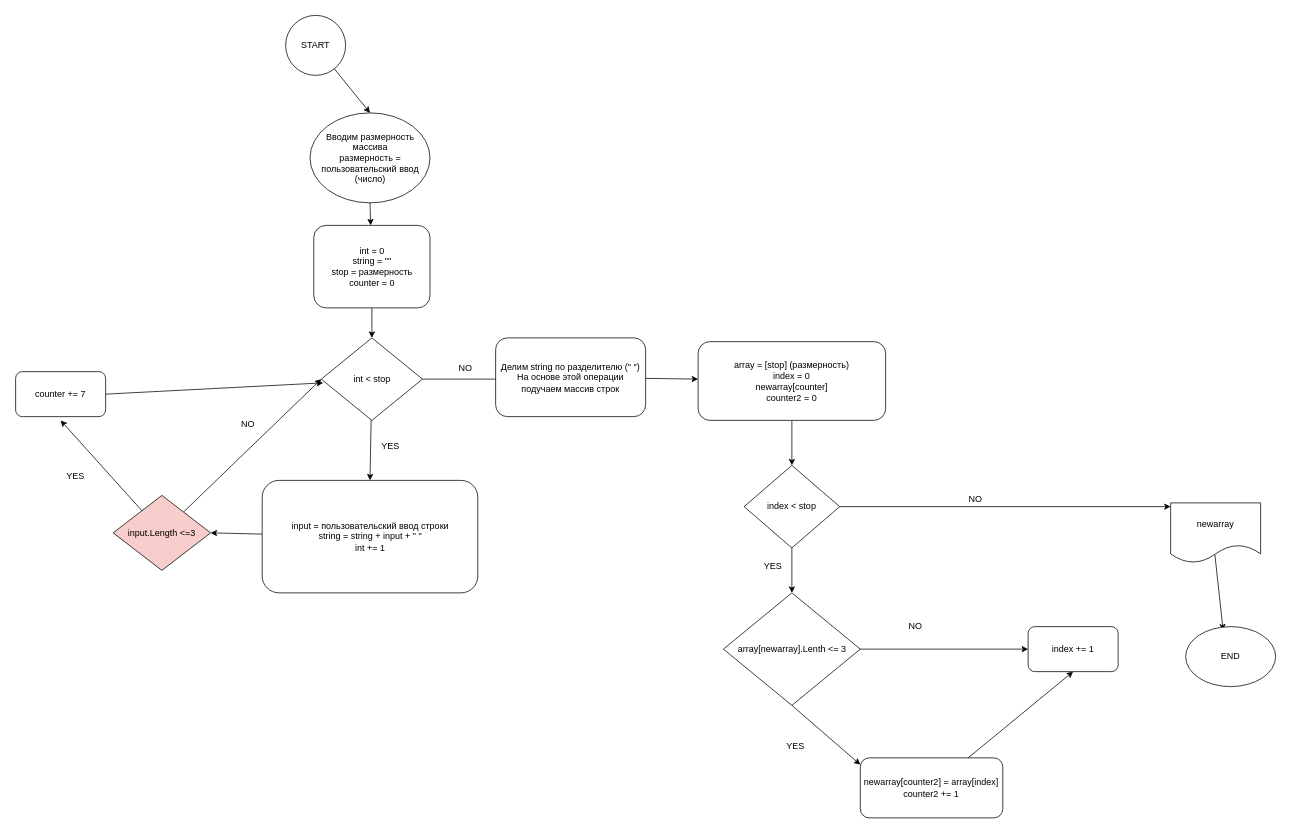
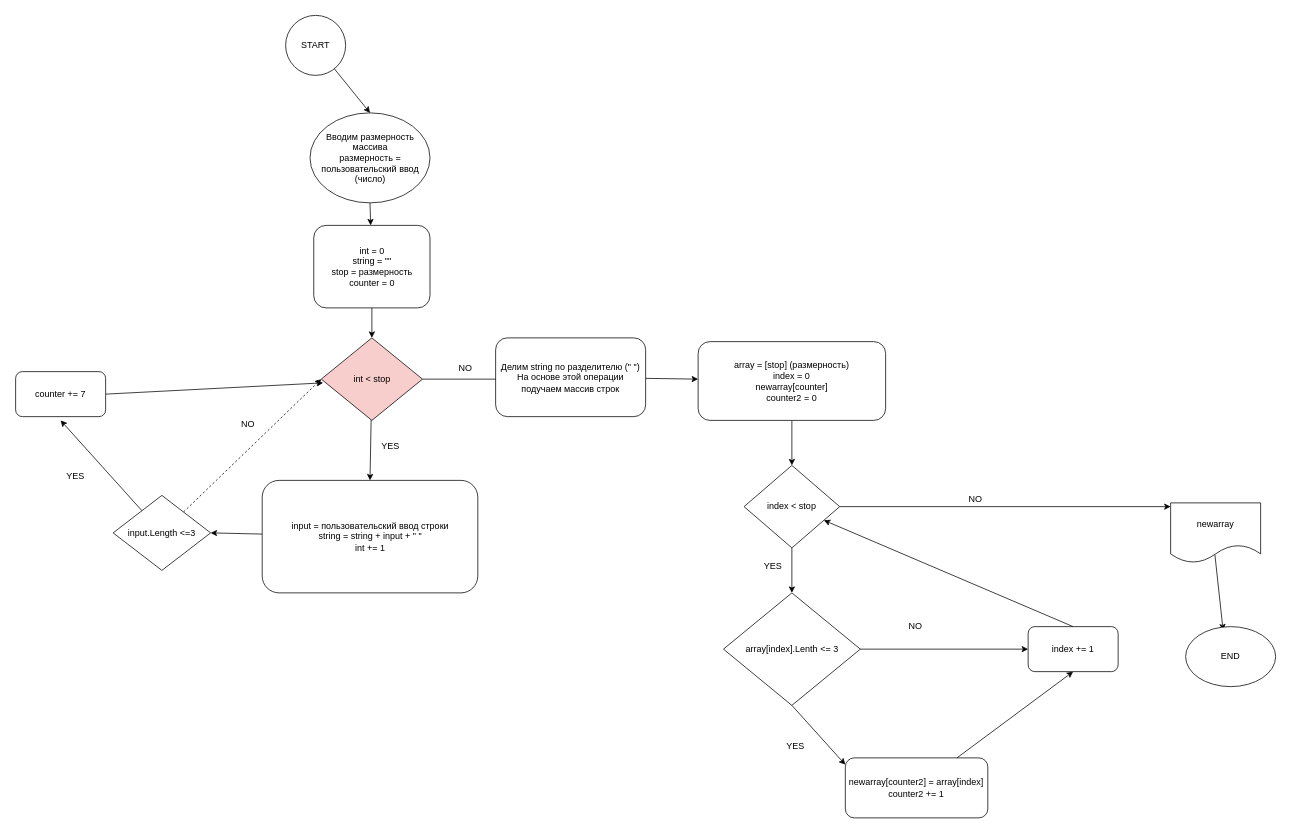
  <mxCell id="0" />
  <mxCell id="1" parent="0" />
  <mxCell id="2" style="edgeStyle=none;html=1;exitX=0.5;exitY=1;exitDx=0;exitDy=0;" edge="1" parent="1" source="3" target="5"><mxGeometry relative="1" as="geometry" /></mxCell>
  <mxCell id="3" value="Вводим размерность массива&lt;br&gt;размерность = пользовательский ввод (число)" style="ellipse;whiteSpace=wrap;html=1;" vertex="1" parent="1"><mxGeometry x="412.5" y="150" width="160" height="120" as="geometry" /></mxCell>
  <mxCell id="4" style="edgeStyle=none;html=1;" edge="1" parent="1" source="5" target="8"><mxGeometry relative="1" as="geometry" /></mxCell>
  <mxCell id="5" value="int = 0&lt;br&gt;string = &quot;&quot;&lt;br&gt;stop = размерность&lt;br&gt;counter = 0" style="rounded=1;whiteSpace=wrap;html=1;" vertex="1" parent="1"><mxGeometry x="417.5" y="300" width="155" height="110" as="geometry" /></mxCell>
  <mxCell id="6" style="edgeStyle=none;html=1;entryX=0.5;entryY=0;entryDx=0;entryDy=0;" edge="1" parent="1" source="8" target="10"><mxGeometry relative="1" as="geometry" /></mxCell>
  <mxCell id="7" style="edgeStyle=none;html=1;" edge="1" parent="1" source="8"><mxGeometry relative="1" as="geometry"><mxPoint x="720" y="505" as="targetPoint" /></mxGeometry></mxCell>
- <mxCell id="8" value="int &amp;lt; stop" style="rhombus;whiteSpace=wrap;html=1;" vertex="1" parent="1"><mxGeometry x="427.5" y="450" width="135" height="110" as="geometry" /></mxCell>
+ <mxCell id="8" value="int &amp;lt; stop" style="rhombus;whiteSpace=wrap;html=1;fillColor=#f8cecc;" vertex="1" parent="1"><mxGeometry x="427.5" y="450" width="135" height="110" as="geometry" /></mxCell>
  <mxCell id="9" style="edgeStyle=none;html=1;" edge="1" parent="1" source="10"><mxGeometry relative="1" as="geometry"><mxPoint x="280" y="710" as="targetPoint" /></mxGeometry></mxCell>
  <mxCell id="10" value="input = пользовательский ввод строки&lt;br&gt;string = string + input + &quot; &quot;&lt;br&gt;int += 1" style="rounded=1;whiteSpace=wrap;html=1;" vertex="1" parent="1"><mxGeometry x="348.75" y="640" width="287.5" height="150" as="geometry" /></mxCell>
  <mxCell id="11" value="YES" style="text;html=1;strokeColor=none;fillColor=none;align=center;verticalAlign=middle;whiteSpace=wrap;rounded=0;" vertex="1" parent="1"><mxGeometry x="490" y="580" width="60" height="30" as="geometry" /></mxCell>
  <mxCell id="12" style="edgeStyle=none;html=1;" edge="1" parent="1" source="13"><mxGeometry relative="1" as="geometry"><mxPoint x="930" y="505" as="targetPoint" /></mxGeometry></mxCell>
  <mxCell id="13" value="Делим string по разделителю (&quot; &quot;)&lt;br&gt;На основе этой операции подучаем массив строк" style="rounded=1;whiteSpace=wrap;html=1;" vertex="1" parent="1"><mxGeometry x="660" y="450" width="200" height="105" as="geometry" /></mxCell>
  <mxCell id="14" value="NO" style="text;html=1;strokeColor=none;fillColor=none;align=center;verticalAlign=middle;whiteSpace=wrap;rounded=0;" vertex="1" parent="1"><mxGeometry x="590" y="475" width="60" height="30" as="geometry" /></mxCell>
  <mxCell id="15" style="edgeStyle=none;html=1;" edge="1" parent="1" source="16"><mxGeometry relative="1" as="geometry"><mxPoint x="1055" y="620" as="targetPoint" /></mxGeometry></mxCell>
  <mxCell id="16" value="array = [stop] (размерность)&lt;br&gt;index = 0&lt;br&gt;newarray[counter]&lt;br&gt;counter2 = 0" style="rounded=1;whiteSpace=wrap;html=1;" vertex="1" parent="1"><mxGeometry x="930" y="455" width="250" height="105" as="geometry" /></mxCell>
  <mxCell id="17" style="edgeStyle=none;html=1;" edge="1" parent="1" source="19"><mxGeometry relative="1" as="geometry"><mxPoint y="560" as="targetPoint" x="80" /></mxGeometry></mxCell>
- <mxCell id="18" style="edgeStyle=none;html=1;entryX=0;entryY=0.5;entryDx=0;entryDy=0;" edge="1" parent="1" source="19" target="8"><mxGeometry relative="1" as="geometry" /></mxCell>
- <mxCell id="19" value="input.Length &amp;lt;=3" style="rhombus;whiteSpace=wrap;html=1;fillColor=#f8cecc;" vertex="1" parent="1"><mxGeometry x="150" y="660" width="130" height="100" as="geometry" /></mxCell>
+ <mxCell id="18" style="edgeStyle=none;html=1;entryX=0;entryY=0.5;entryDx=0;entryDy=0;dashed=1;" edge="1" parent="1" source="19" target="8"><mxGeometry relative="1" as="geometry" /></mxCell>
+ <mxCell id="19" value="input.Length &amp;lt;=3" style="rhombus;whiteSpace=wrap;html=1;" vertex="1" parent="1"><mxGeometry x="150" y="660" width="130" height="100" as="geometry" /></mxCell>
  <mxCell id="20" style="edgeStyle=none;html=1;exitX=1;exitY=0.5;exitDx=0;exitDy=0;" edge="1" parent="1" source="21"><mxGeometry relative="1" as="geometry"><mxPoint x="430" y="510" as="targetPoint" /></mxGeometry></mxCell>
  <mxCell id="21" value="counter += 7" style="rounded=1;whiteSpace=wrap;html=1;" vertex="1" parent="1"><mxGeometry x="20" y="495" width="120" height="60" as="geometry" /></mxCell>
  <mxCell id="22" value="YES" style="text;html=1;strokeColor=none;fillColor=none;align=center;verticalAlign=middle;whiteSpace=wrap;rounded=0;" vertex="1" parent="1"><mxGeometry x="70" y="620" width="60" height="30" as="geometry" /></mxCell>
  <mxCell id="23" value="NO" style="text;html=1;strokeColor=none;fillColor=none;align=center;verticalAlign=middle;whiteSpace=wrap;rounded=0;" vertex="1" parent="1"><mxGeometry x="300" y="550" width="60" height="30" as="geometry" /></mxCell>
  <mxCell id="24" style="edgeStyle=none;html=1;" edge="1" parent="1" source="26"><mxGeometry relative="1" as="geometry"><mxPoint x="1055" y="790" as="targetPoint" /></mxGeometry></mxCell>
  <mxCell id="25" style="edgeStyle=none;html=1;" edge="1" parent="1" source="26"><mxGeometry relative="1" as="geometry"><mxPoint x="1560" y="675" as="targetPoint" /></mxGeometry></mxCell>
  <mxCell id="26" value="index &amp;lt; stop" style="rhombus;whiteSpace=wrap;html=1;" vertex="1" parent="1"><mxGeometry x="991.25" y="620" width="127.5" height="110" as="geometry" /></mxCell>
  <mxCell id="27" style="edgeStyle=none;html=1;exitX=0.5;exitY=1;exitDx=0;exitDy=0;entryX=0;entryY=0.113;entryDx=0;entryDy=0;entryPerimeter=0;" edge="1" parent="1" source="29" target="31"><mxGeometry relative="1" as="geometry" /></mxCell>
  <mxCell id="28" style="edgeStyle=none;html=1;" edge="1" parent="1" source="29"><mxGeometry relative="1" as="geometry"><mxPoint x="1370" y="865" as="targetPoint" /></mxGeometry></mxCell>
- <mxCell id="29" value="array[newarray].Lenth &amp;lt;= 3" style="rhombus;whiteSpace=wrap;html=1;" vertex="1" parent="1"><mxGeometry x="963.75" y="790" width="182.5" height="150" as="geometry" /></mxCell>
+ <mxCell id="29" value="array[index].Lenth &amp;lt;= 3" style="rhombus;whiteSpace=wrap;html=1;" vertex="1" parent="1"><mxGeometry x="963.75" y="790" width="182.5" height="150" as="geometry" /></mxCell>
  <mxCell id="30" style="edgeStyle=none;html=1;entryX=0.5;entryY=1;entryDx=0;entryDy=0;" edge="1" parent="1" source="31" target="36"><mxGeometry relative="1" as="geometry" /></mxCell>
- <mxCell id="31" value="newarray[counter2] = array[index]&lt;br&gt;counter2 += 1&lt;br&gt;" style="rounded=1;whiteSpace=wrap;html=1;" vertex="1" parent="1"><mxGeometry x="1146.25" y="1010" width="190" height="80" as="geometry" /></mxCell>
+ <mxCell id="31" value="newarray[counter2] = array[index]&lt;br&gt;counter2 += 1&lt;br&gt;" style="rounded=1;whiteSpace=wrap;html=1;" vertex="1" parent="1"><mxGeometry x="1126.25" y="1010" width="190" height="80" as="geometry" /></mxCell>
  <mxCell id="32" value="YES" style="text;html=1;strokeColor=none;fillColor=none;align=center;verticalAlign=middle;whiteSpace=wrap;rounded=0;" vertex="1" parent="1"><mxGeometry x="1000" y="740" width="60" height="30" as="geometry" /></mxCell>
  <mxCell id="33" value="YES" style="text;html=1;strokeColor=none;fillColor=none;align=center;verticalAlign=middle;whiteSpace=wrap;rounded=0;" vertex="1" parent="1"><mxGeometry x="1030" y="980" width="60" height="30" as="geometry" /></mxCell>
  <mxCell id="34" value="NO" style="text;html=1;strokeColor=none;fillColor=none;align=center;verticalAlign=middle;whiteSpace=wrap;rounded=0;" vertex="1" parent="1"><mxGeometry x="1190" y="820" width="60" height="30" as="geometry" /></mxCell>
+ <mxCell id="35" style="edgeStyle=none;html=1;exitX=0.5;exitY=0;exitDx=0;exitDy=0;" edge="1" parent="1" source="36" target="26"><mxGeometry relative="1" as="geometry" /></mxCell>
  <mxCell id="36" value="index += 1" style="rounded=1;whiteSpace=wrap;html=1;" vertex="1" parent="1"><mxGeometry x="1370" y="835" width="120" height="60" as="geometry" /></mxCell>
  <mxCell id="37" value="NO" style="text;html=1;strokeColor=none;fillColor=none;align=center;verticalAlign=middle;whiteSpace=wrap;rounded=0;" vertex="1" parent="1"><mxGeometry x="1270" y="650" width="60" height="30" as="geometry" /></mxCell>
  <mxCell id="38" style="edgeStyle=none;html=1;exitX=0.492;exitY=0.863;exitDx=0;exitDy=0;exitPerimeter=0;" edge="1" parent="1" source="39"><mxGeometry relative="1" as="geometry"><mxPoint x="1630" y="840" as="targetPoint" /></mxGeometry></mxCell>
  <mxCell id="39" value="newarray" style="shape=document;whiteSpace=wrap;html=1;boundedLbl=1;" vertex="1" parent="1"><mxGeometry x="1560" y="670" width="120" height="80" as="geometry" /></mxCell>
  <mxCell id="40" value="END" style="ellipse;whiteSpace=wrap;html=1;" vertex="1" parent="1"><mxGeometry x="1580" y="835" width="120" height="80" as="geometry" /></mxCell>
  <mxCell id="41" style="edgeStyle=none;html=1;entryX=0.5;entryY=0;entryDx=0;entryDy=0;" edge="1" parent="1" source="42" target="3"><mxGeometry relative="1" as="geometry" /></mxCell>
  <mxCell id="42" value="START" style="ellipse;whiteSpace=wrap;html=1;aspect=fixed;" vertex="1" parent="1"><mxGeometry x="380" y="20" width="80" height="80" as="geometry" /></mxCell>
